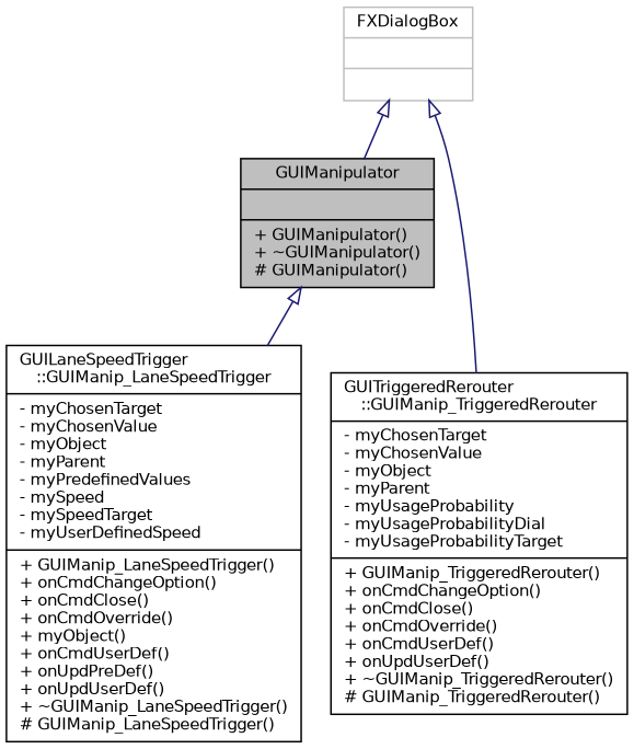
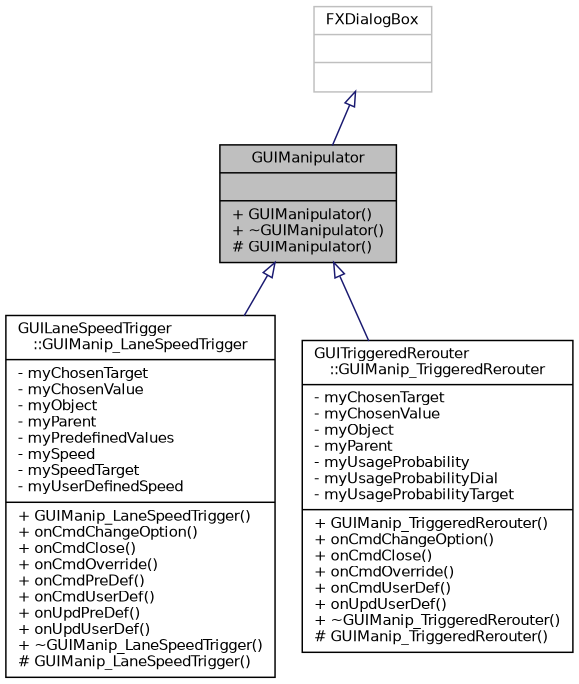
  digraph {
    node [color=black fillcolor=white fontname=Helvetica fontsize=10 shape=record style=filled]
    edge [arrowtail=onormal color=midnightblue dir=back fontname=Helvetica fontsize=10 labelfontname=Helvetica labelfontsize=10 style=solid]
    n1 [fillcolor=grey75 fontcolor=black height=0.2 label="{GUIManipulator\n||+ GUIManipulator()\l+ ~GUIManipulator()\l# GUIManipulator()\l}" width=0.4]
-   n2 [height=0.2 label="{GUILaneSpeedTrigger\l::GUIManip_LaneSpeedTrigger\n|- myChosenTarget\l- myChosenValue\l- myObject\l- myParent\l- myPredefinedValues\l- mySpeed\l- mySpeedTarget\l- myUserDefinedSpeed\l|+ GUIManip_LaneSpeedTrigger()\l+ onCmdChangeOption()\l+ onCmdClose()\l+ onCmdOverride()\l+ myObject()\l+ onCmdUserDef()\l+ onUpdPreDef()\l+ onUpdUserDef()\l+ ~GUIManip_LaneSpeedTrigger()\l# GUIManip_LaneSpeedTrigger()\l}" width=0.4]
+   n2 [height=0.2 label="{GUILaneSpeedTrigger\l::GUIManip_LaneSpeedTrigger\n|- myChosenTarget\l- myChosenValue\l- myObject\l- myParent\l- myPredefinedValues\l- mySpeed\l- mySpeedTarget\l- myUserDefinedSpeed\l|+ GUIManip_LaneSpeedTrigger()\l+ onCmdChangeOption()\l+ onCmdClose()\l+ onCmdOverride()\l+ onCmdPreDef()\l+ onCmdUserDef()\l+ onUpdPreDef()\l+ onUpdUserDef()\l+ ~GUIManip_LaneSpeedTrigger()\l# GUIManip_LaneSpeedTrigger()\l}" width=0.4]
    n3 [height=0.2 label="{GUITriggeredRerouter\l::GUIManip_TriggeredRerouter\n|- myChosenTarget\l- myChosenValue\l- myObject\l- myParent\l- myUsageProbability\l- myUsageProbabilityDial\l- myUsageProbabilityTarget\l|+ GUIManip_TriggeredRerouter()\l+ onCmdChangeOption()\l+ onCmdClose()\l+ onCmdOverride()\l+ onCmdUserDef()\l+ onUpdUserDef()\l+ ~GUIManip_TriggeredRerouter()\l# GUIManip_TriggeredRerouter()\l}" width=0.4]
    n4 [color=grey75 height=0.2 label="{FXDialogBox\n||}" width=0.4]
    n1 -> n2
-   n4 -> n3
+   n1 -> n3
    n4 -> n1
  }
